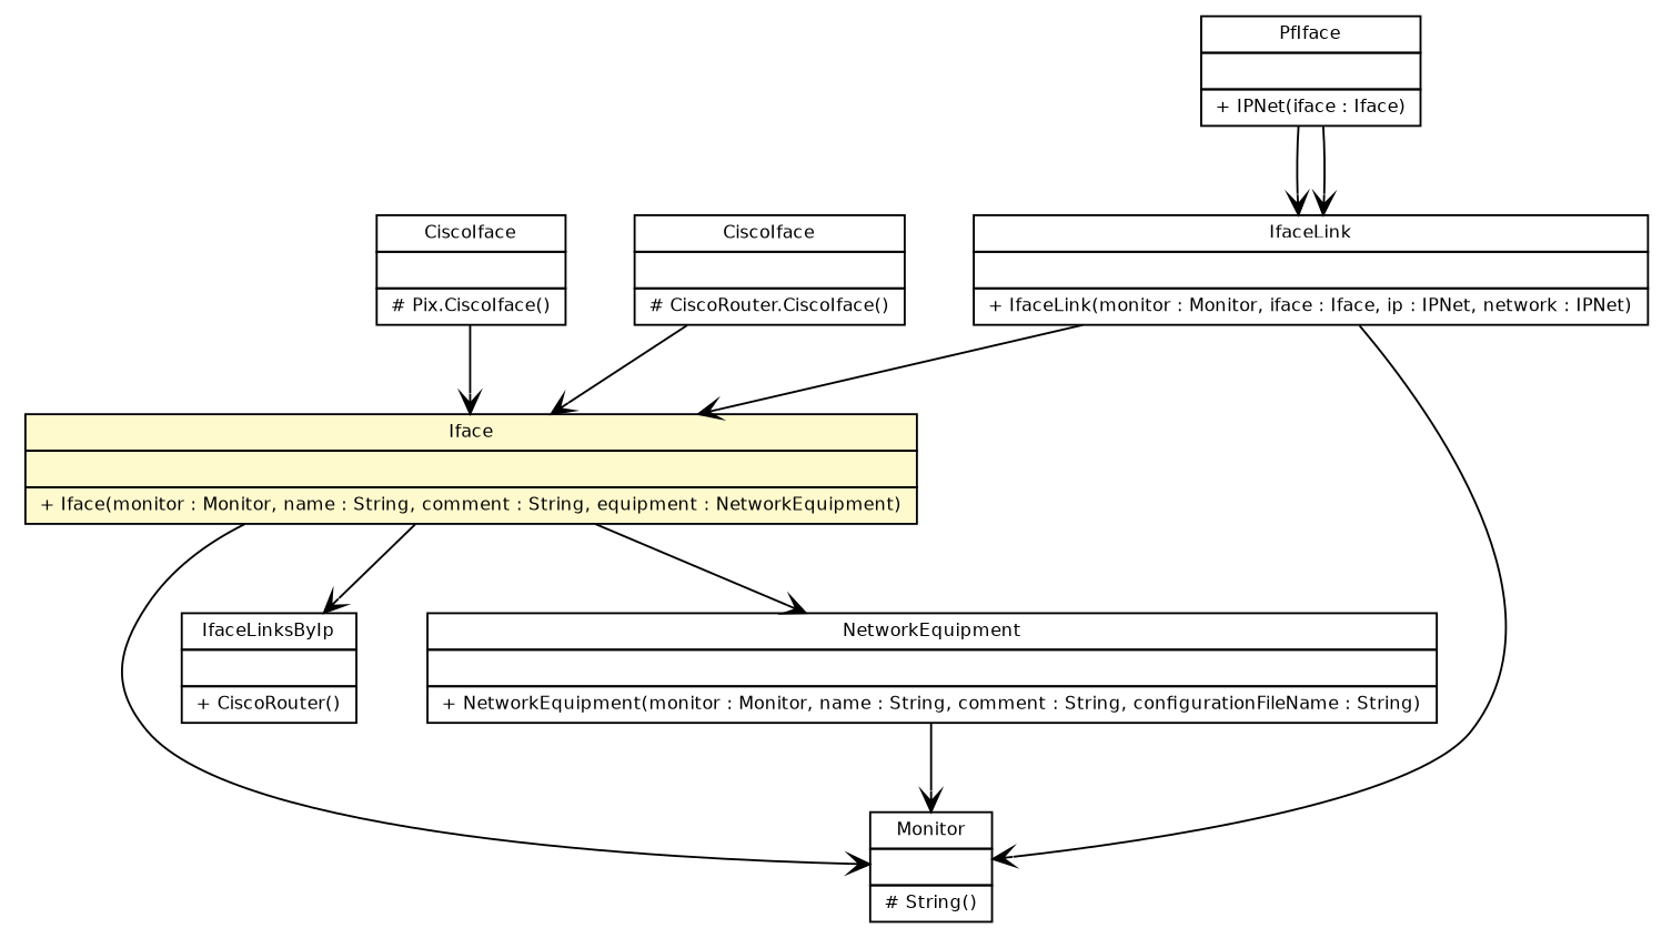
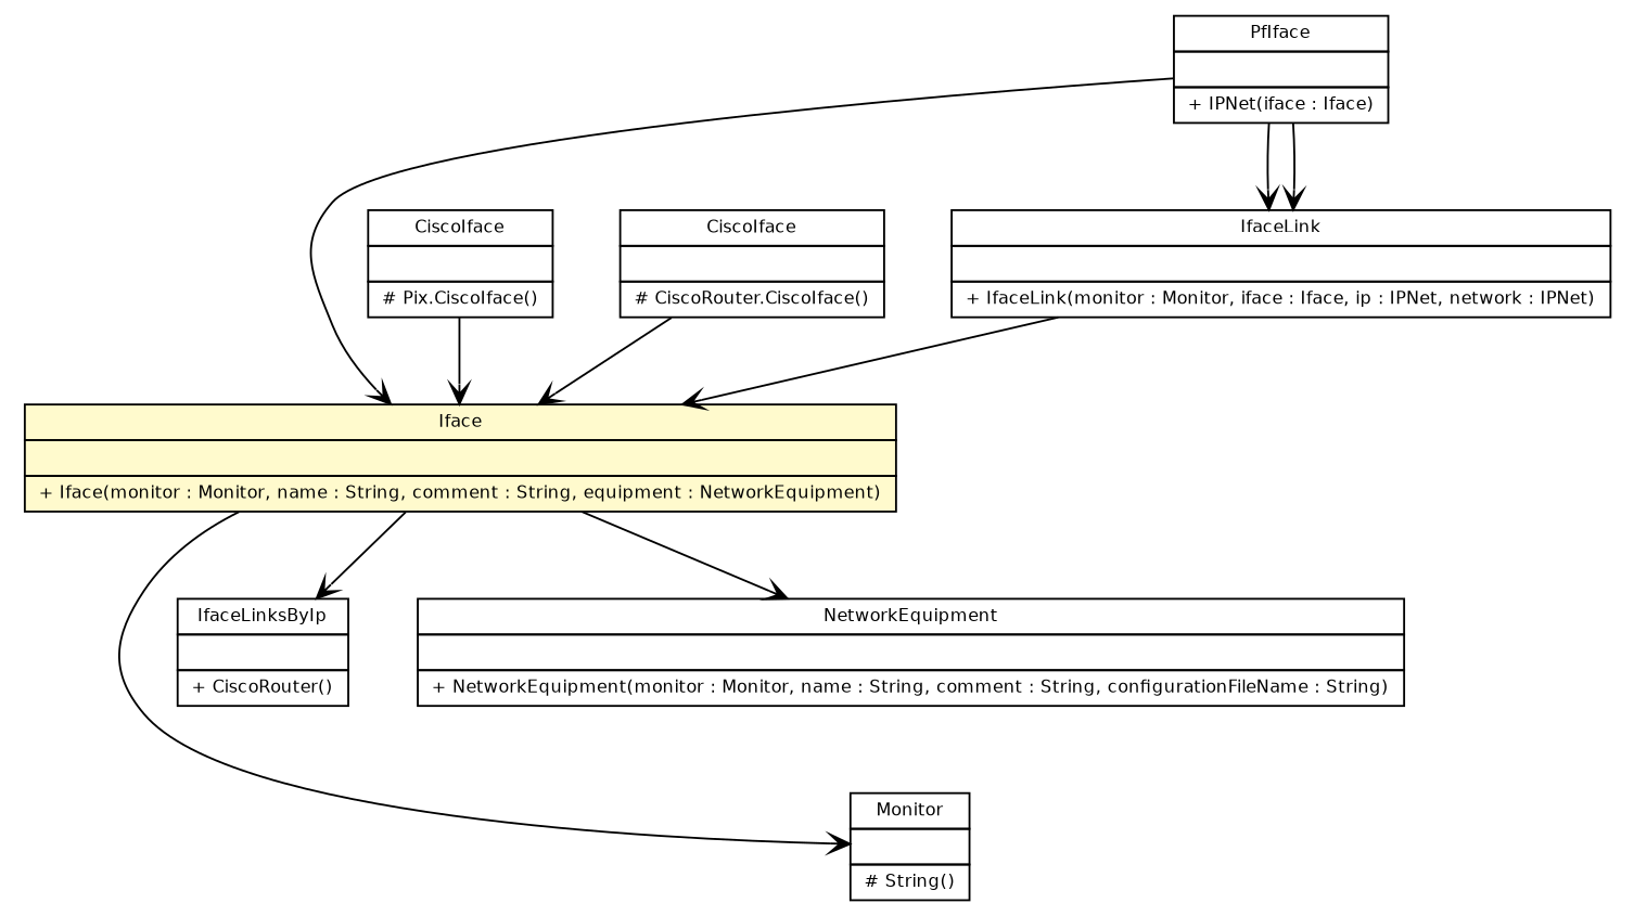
  digraph {
    node [fontcolor=black fontname=Helvetica fontsize=9.0 shape=plaintext]
    edge [arrowhead=open color=black fontcolor=black fontname=Helvetica fontsize=10.0 headport=p labelfontname=Helvetica labelfontsize=10 tailport=p]
    n1 [label=<<table border="0" cellborder="1" cellspacing="0" cellpadding="2" port="p" href="../monitor/Monitor.html"> 		<tr><td><table border="0" cellspacing="0" cellpadding="1"> 			<tr><td> Monitor </td></tr> 		</table></td></tr> 		<tr><td><table border="0" cellspacing="0" cellpadding="1"> 			<tr><td align="left">  </td></tr> 		</table></td></tr> 		<tr><td><table border="0" cellspacing="0" cellpadding="1"> 			<tr><td align="left"> # String() </td></tr> 		</table></td></tr> 		</table>>]
    n2 [label=<<table border="0" cellborder="1" cellspacing="0" cellpadding="2" port="p" href="./IfaceLinksByIp.html"> 		<tr><td><table border="0" cellspacing="0" cellpadding="1"> 			<tr><td> IfaceLinksByIp </td></tr> 		</table></td></tr> 		<tr><td><table border="0" cellspacing="0" cellpadding="1"> 			<tr><td align="left">  </td></tr> 		</table></td></tr> 		<tr><td><table border="0" cellspacing="0" cellpadding="1"> 			<tr><td align="left"> + CiscoRouter() </td></tr> 		</table></td></tr> 		</table>>]
    n3 [label=<<table border="0" cellborder="1" cellspacing="0" cellpadding="2" port="p" href="./NetworkEquipment.html"> 		<tr><td><table border="0" cellspacing="0" cellpadding="1"> 			<tr><td> NetworkEquipment </td></tr> 		</table></td></tr> 		<tr><td><table border="0" cellspacing="0" cellpadding="1"> 			<tr><td align="left">  </td></tr> 		</table></td></tr> 		<tr><td><table border="0" cellspacing="0" cellpadding="1"> 			<tr><td align="left"> + NetworkEquipment(monitor : Monitor, name : String, comment : String, configurationFileName : String) </td></tr> 		</table></td></tr> 		</table>>]
    n4 [label=<<table border="0" cellborder="1" cellspacing="0" cellpadding="2" port="p" bgcolor="lemonChiffon" href="./Iface.html"> 		<tr><td><table border="0" cellspacing="0" cellpadding="1"> 			<tr><td> Iface </td></tr> 		</table></td></tr> 		<tr><td><table border="0" cellspacing="0" cellpadding="1"> 			<tr><td align="left">  </td></tr> 		</table></td></tr> 		<tr><td><table border="0" cellspacing="0" cellpadding="1"> 			<tr><td align="left"> + Iface(monitor : Monitor, name : String, comment : String, equipment : NetworkEquipment) </td></tr> 		</table></td></tr> 		</table>>]
    n5 [label=<<table border="0" cellborder="1" cellspacing="0" cellpadding="2" port="p" href="./IfaceLink.html"> 		<tr><td><table border="0" cellspacing="0" cellpadding="1"> 			<tr><td> IfaceLink </td></tr> 		</table></td></tr> 		<tr><td><table border="0" cellspacing="0" cellpadding="1"> 			<tr><td align="left">  </td></tr> 		</table></td></tr> 		<tr><td><table border="0" cellspacing="0" cellpadding="1"> 			<tr><td align="left"> + IfaceLink(monitor : Monitor, iface : Iface, ip : IPNet, network : IPNet) </td></tr> 		</table></td></tr> 		</table>>]
    n6 [label=<<table border="0" cellborder="1" cellspacing="0" cellpadding="2" port="p" href="../../equipments/cisco/pix/Pix.CiscoIface.html"> 		<tr><td><table border="0" cellspacing="0" cellpadding="1"> 			<tr><td> CiscoIface </td></tr> 		</table></td></tr> 		<tr><td><table border="0" cellspacing="0" cellpadding="1"> 			<tr><td align="left">  </td></tr> 		</table></td></tr> 		<tr><td><table border="0" cellspacing="0" cellpadding="1"> 			<tr><td align="left"> # Pix.CiscoIface() </td></tr> 		</table></td></tr> 		</table>>]
    n7 [label=<<table border="0" cellborder="1" cellspacing="0" cellpadding="2" port="p" href="../../equipments/cisco/router/CiscoRouter.CiscoIface.html"> 		<tr><td><table border="0" cellspacing="0" cellpadding="1"> 			<tr><td> CiscoIface </td></tr> 		</table></td></tr> 		<tr><td><table border="0" cellspacing="0" cellpadding="1"> 			<tr><td align="left">  </td></tr> 		</table></td></tr> 		<tr><td><table border="0" cellspacing="0" cellpadding="1"> 			<tr><td align="left"> # CiscoRouter.CiscoIface() </td></tr> 		</table></td></tr> 		</table>>]
    n8 [label=<<table border="0" cellborder="1" cellspacing="0" cellpadding="2" port="p" href="../../equipments/openbsd/PfIface.html"> 		<tr><td><table border="0" cellspacing="0" cellpadding="1"> 			<tr><td> PfIface </td></tr> 		</table></td></tr> 		<tr><td><table border="0" cellspacing="0" cellpadding="1"> 			<tr><td align="left">  </td></tr> 		</table></td></tr> 		<tr><td><table border="0" cellspacing="0" cellpadding="1"> 			<tr><td align="left"> + IPNet(iface : Iface) </td></tr> 		</table></td></tr> 		</table>>]
-   n3 -> n1
    n4 -> n1
    n4 -> n2
    n4 -> n3
-   n5 -> n1
    n5 -> n4
    n6 -> n4
    n7 -> n4
+   n8 -> n4
    n8 -> n5
    n8 -> n5
  }
